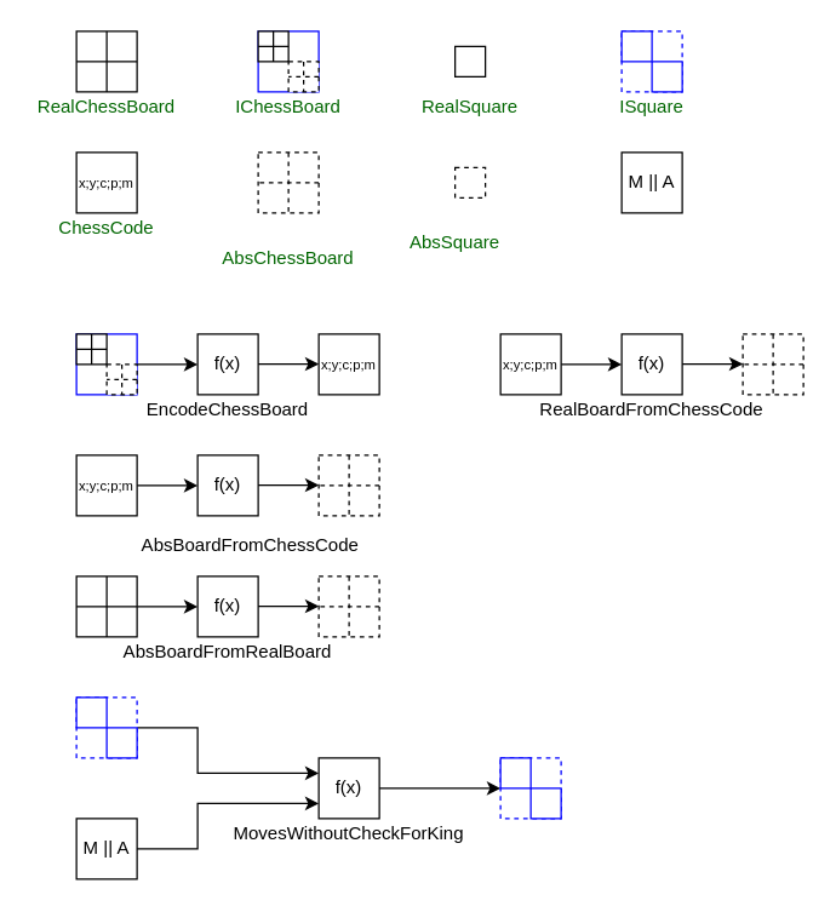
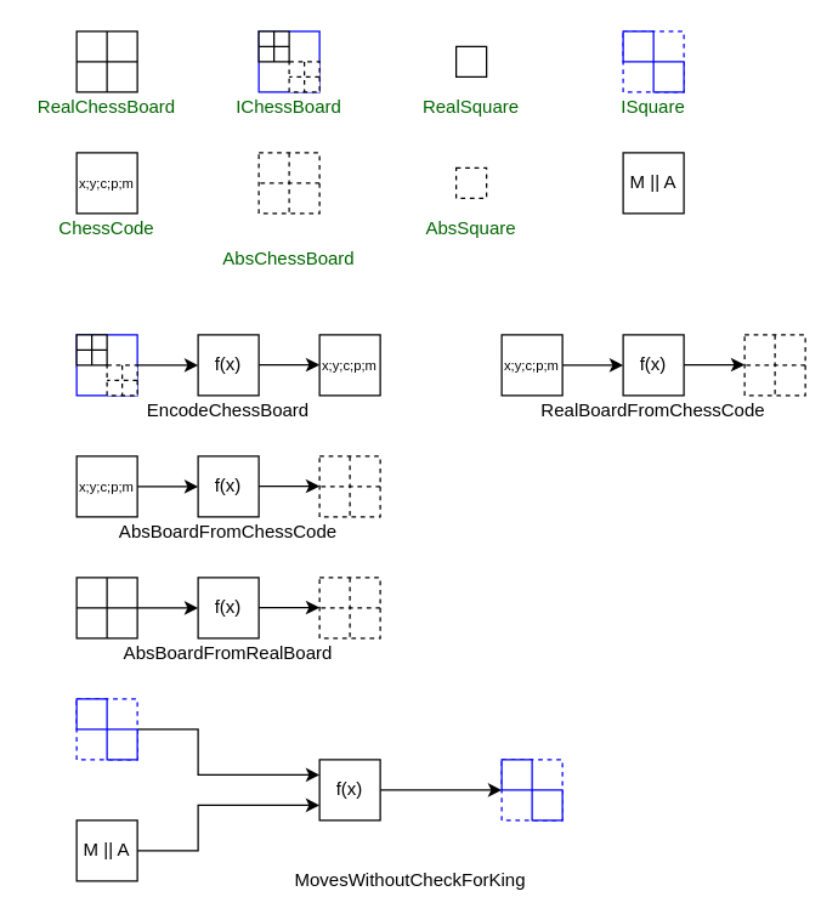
  <mxCell id="0" />
  <mxCell id="1" parent="0" />
  <mxCell id="2" value="f(x)" style="rounded=0;whiteSpace=wrap;html=1;" vertex="1" parent="1"><mxGeometry x="130" y="220" width="40" height="40" as="geometry" /></mxCell>
  <mxCell id="3" value="EncodeChessBoard" style="text;html=1;strokeColor=none;fillColor=none;align=center;verticalAlign=middle;whiteSpace=wrap;rounded=0;" vertex="1" parent="1"><mxGeometry x="90" y="260" width="120" height="20" as="geometry" /></mxCell>
  <mxCell id="4" value="" style="endArrow=classic;html=1;rounded=0;entryX=0;entryY=0.5;entryDx=0;entryDy=0;" edge="1" parent="1" target="2"><mxGeometry width="50" height="50" relative="1" as="geometry"><mxPoint x="90" y="240" as="sourcePoint" /><mxPoint x="280" y="290" as="targetPoint" /></mxGeometry></mxCell>
  <mxCell id="5" value="" style="endArrow=classic;html=1;rounded=0;entryX=0;entryY=0.5;entryDx=0;entryDy=0;" edge="1" parent="1"><mxGeometry width="50" height="50" relative="1" as="geometry"><mxPoint x="170" y="239.76" as="sourcePoint" /><mxPoint x="210" y="239.76" as="targetPoint" /></mxGeometry></mxCell>
  <mxCell id="6" value="&lt;font color=&quot;#006600&quot;&gt;IChessBoard&lt;/font&gt;" style="text;html=1;strokeColor=none;fillColor=none;align=center;verticalAlign=middle;whiteSpace=wrap;rounded=0;" vertex="1" parent="1"><mxGeometry x="155" y="60" width="70" height="20" as="geometry" /></mxCell>
  <mxCell id="7" value="&lt;font color=&quot;#006600&quot;&gt;ChessCode&lt;/font&gt;" style="text;html=1;strokeColor=none;fillColor=none;align=center;verticalAlign=middle;whiteSpace=wrap;rounded=0;" vertex="1" parent="1"><mxGeometry x="40" y="140" width="60" height="20" as="geometry" /></mxCell>
  <mxCell id="8" value="f(x)" style="rounded=0;whiteSpace=wrap;html=1;" vertex="1" parent="1"><mxGeometry x="130" y="300" width="40" height="40" as="geometry" /></mxCell>
- <mxCell id="9" value="AbsBoardFromChessCode" style="text;html=1;strokeColor=none;fillColor=none;align=center;verticalAlign=middle;whiteSpace=wrap;rounded=0;" vertex="1" parent="1"><mxGeometry x="85" y="350" width="160" height="20" as="geometry" /></mxCell>
+ <mxCell id="9" value="AbsBoardFromChessCode" style="text;html=1;strokeColor=none;fillColor=none;align=center;verticalAlign=middle;whiteSpace=wrap;rounded=0;" vertex="1" parent="1"><mxGeometry x="70" y="340" width="160" height="20" as="geometry" /></mxCell>
  <mxCell id="10" value="" style="endArrow=classic;html=1;rounded=0;entryX=0;entryY=0.5;entryDx=0;entryDy=0;" edge="1" parent="1" target="8"><mxGeometry width="50" height="50" relative="1" as="geometry"><mxPoint x="90" y="320" as="sourcePoint" /><mxPoint x="280" y="370" as="targetPoint" /></mxGeometry></mxCell>
  <mxCell id="11" value="" style="endArrow=classic;html=1;rounded=0;entryX=0;entryY=0.5;entryDx=0;entryDy=0;" edge="1" parent="1"><mxGeometry width="50" height="50" relative="1" as="geometry"><mxPoint x="170" y="319.76" as="sourcePoint" /><mxPoint x="210" y="319.76" as="targetPoint" /></mxGeometry></mxCell>
  <mxCell id="12" value="&lt;span style=&quot;color: rgb(0 , 102 , 0)&quot;&gt;AbsChessBoard&lt;/span&gt;" style="text;html=1;strokeColor=none;fillColor=none;align=center;verticalAlign=middle;whiteSpace=wrap;rounded=0;" vertex="1" parent="1"><mxGeometry x="145" y="160" width="90" height="20" as="geometry" /></mxCell>
  <mxCell id="13" value="f(x)" style="rounded=0;whiteSpace=wrap;html=1;" vertex="1" parent="1"><mxGeometry x="130" y="380" width="40" height="40" as="geometry" /></mxCell>
  <mxCell id="14" value="AbsBoardFromRealBoard" style="text;html=1;strokeColor=none;fillColor=none;align=center;verticalAlign=middle;whiteSpace=wrap;rounded=0;" vertex="1" parent="1"><mxGeometry x="70" y="420" width="160" height="20" as="geometry" /></mxCell>
  <mxCell id="15" value="" style="endArrow=classic;html=1;rounded=0;entryX=0;entryY=0.5;entryDx=0;entryDy=0;" edge="1" parent="1" target="13"><mxGeometry width="50" height="50" relative="1" as="geometry"><mxPoint x="90" y="400" as="sourcePoint" /><mxPoint x="280" y="450" as="targetPoint" /></mxGeometry></mxCell>
  <mxCell id="16" value="" style="endArrow=classic;html=1;rounded=0;entryX=0;entryY=0.5;entryDx=0;entryDy=0;" edge="1" parent="1"><mxGeometry width="50" height="50" relative="1" as="geometry"><mxPoint x="170" y="399.76" as="sourcePoint" /><mxPoint x="210" y="399.76" as="targetPoint" /></mxGeometry></mxCell>
  <mxCell id="17" value="&lt;span style=&quot;color: rgb(0 , 102 , 0)&quot;&gt;RealChessBoard&lt;/span&gt;" style="text;html=1;strokeColor=none;fillColor=none;align=center;verticalAlign=middle;whiteSpace=wrap;rounded=0;" vertex="1" parent="1"><mxGeometry x="20" y="60" width="100" height="20" as="geometry" /></mxCell>
  <mxCell id="18" value="" style="rounded=0;whiteSpace=wrap;html=1;fontColor=#006600;" vertex="1" parent="1"><mxGeometry x="50" width="40" height="40" as="geometry" y="20" /></mxCell>
  <mxCell id="19" value="" style="endArrow=none;html=1;rounded=0;fontColor=#006600;entryX=0;entryY=0.5;entryDx=0;entryDy=0;exitX=1;exitY=0.5;exitDx=0;exitDy=0;" edge="1" parent="1" source="18" target="18"><mxGeometry width="50" height="50" relative="1" as="geometry"><mxPoint x="180" y="230" as="sourcePoint" /><mxPoint x="230" y="180" as="targetPoint" /></mxGeometry></mxCell>
  <mxCell id="20" value="" style="endArrow=none;html=1;rounded=0;fontColor=#006600;entryX=0.5;entryY=1;entryDx=0;entryDy=0;exitX=0.5;exitY=0;exitDx=0;exitDy=0;" edge="1" parent="1" source="18" target="18"><mxGeometry width="50" height="50" relative="1" as="geometry"><mxPoint x="-60" y="50" as="sourcePoint" /><mxPoint x="-100" y="50" as="targetPoint" /></mxGeometry></mxCell>
  <mxCell id="21" value="&lt;font style=&quot;font-size: 9px&quot; color=&quot;#000000&quot;&gt;x;y;c;p;m&lt;/font&gt;" style="rounded=0;whiteSpace=wrap;html=1;fontColor=#006600;" vertex="1" parent="1"><mxGeometry x="50" y="100" width="40" height="40" as="geometry" /></mxCell>
  <mxCell id="22" value="" style="group" vertex="1" connectable="0" parent="1"><mxGeometry x="170" width="40" height="40" as="geometry" y="20" /></mxCell>
  <mxCell id="23" value="" style="rounded=0;whiteSpace=wrap;html=1;fontColor=#006600;strokeColor=#0000FF;" vertex="1" parent="22"><mxGeometry width="40" height="40" as="geometry" /></mxCell>
  <mxCell id="24" value="" style="rounded=0;whiteSpace=wrap;html=1;fontColor=#006600;" vertex="1" parent="22"><mxGeometry width="20" height="20" as="geometry" /></mxCell>
  <mxCell id="25" value="" style="endArrow=none;html=1;rounded=0;fontColor=#006600;entryX=0;entryY=0.5;entryDx=0;entryDy=0;exitX=1;exitY=0.5;exitDx=0;exitDy=0;" edge="1" parent="22" source="24" target="24"><mxGeometry width="50" height="50" relative="1" as="geometry"><mxPoint x="290" y="210" as="sourcePoint" /><mxPoint x="340" y="160" as="targetPoint" /></mxGeometry></mxCell>
  <mxCell id="26" value="" style="endArrow=none;html=1;rounded=0;fontColor=#006600;entryX=0.5;entryY=1;entryDx=0;entryDy=0;exitX=0.5;exitY=0;exitDx=0;exitDy=0;" edge="1" parent="22" source="24" target="24"><mxGeometry width="50" height="50" relative="1" as="geometry"><mxPoint x="50" y="30" as="sourcePoint" /><mxPoint x="10" y="30" as="targetPoint" /></mxGeometry></mxCell>
  <mxCell id="27" value="" style="rounded=0;whiteSpace=wrap;html=1;fontColor=#006600;dashed=1;" vertex="1" parent="22"><mxGeometry x="20" y="20" width="20" height="20" as="geometry" /></mxCell>
  <mxCell id="28" value="" style="endArrow=none;html=1;rounded=0;fontColor=#006600;entryX=0;entryY=0.5;entryDx=0;entryDy=0;exitX=1;exitY=0.5;exitDx=0;exitDy=0;dashed=1;" edge="1" parent="22" source="27" target="27"><mxGeometry width="50" height="50" relative="1" as="geometry"><mxPoint x="310" y="230" as="sourcePoint" /><mxPoint x="360" y="180" as="targetPoint" /></mxGeometry></mxCell>
  <mxCell id="29" value="" style="endArrow=none;html=1;rounded=0;fontColor=#006600;entryX=0.5;entryY=1;entryDx=0;entryDy=0;exitX=0.5;exitY=0;exitDx=0;exitDy=0;dashed=1;" edge="1" parent="22" source="27" target="27"><mxGeometry width="50" height="50" relative="1" as="geometry"><mxPoint x="70" y="50" as="sourcePoint" /><mxPoint x="30" y="50" as="targetPoint" /></mxGeometry></mxCell>
  <mxCell id="30" value="" style="group" vertex="1" connectable="0" parent="1"><mxGeometry x="50" y="220" width="40" height="40" as="geometry" /></mxCell>
  <mxCell id="31" value="" style="rounded=0;whiteSpace=wrap;html=1;fontColor=#006600;strokeColor=#0000FF;" vertex="1" parent="30"><mxGeometry width="40" height="40" as="geometry" /></mxCell>
  <mxCell id="32" value="" style="rounded=0;whiteSpace=wrap;html=1;fontColor=#006600;" vertex="1" parent="30"><mxGeometry width="20" height="20" as="geometry" /></mxCell>
  <mxCell id="33" value="" style="endArrow=none;html=1;rounded=0;fontColor=#006600;entryX=0;entryY=0.5;entryDx=0;entryDy=0;exitX=1;exitY=0.5;exitDx=0;exitDy=0;" edge="1" parent="30" source="32" target="32"><mxGeometry width="50" height="50" relative="1" as="geometry"><mxPoint x="290" y="210" as="sourcePoint" /><mxPoint x="340" y="160" as="targetPoint" /></mxGeometry></mxCell>
  <mxCell id="34" value="" style="endArrow=none;html=1;rounded=0;fontColor=#006600;entryX=0.5;entryY=1;entryDx=0;entryDy=0;exitX=0.5;exitY=0;exitDx=0;exitDy=0;" edge="1" parent="30" source="32" target="32"><mxGeometry width="50" height="50" relative="1" as="geometry"><mxPoint x="50" y="30" as="sourcePoint" /><mxPoint x="10" y="30" as="targetPoint" /></mxGeometry></mxCell>
  <mxCell id="35" value="" style="rounded=0;whiteSpace=wrap;html=1;fontColor=#006600;dashed=1;" vertex="1" parent="30"><mxGeometry x="20" y="20" width="20" height="20" as="geometry" /></mxCell>
  <mxCell id="36" value="" style="endArrow=none;html=1;rounded=0;fontColor=#006600;entryX=0;entryY=0.5;entryDx=0;entryDy=0;exitX=1;exitY=0.5;exitDx=0;exitDy=0;dashed=1;" edge="1" parent="30" source="35" target="35"><mxGeometry width="50" height="50" relative="1" as="geometry"><mxPoint x="310" y="230" as="sourcePoint" /><mxPoint x="360" y="180" as="targetPoint" /></mxGeometry></mxCell>
  <mxCell id="37" value="" style="endArrow=none;html=1;rounded=0;fontColor=#006600;entryX=0.5;entryY=1;entryDx=0;entryDy=0;exitX=0.5;exitY=0;exitDx=0;exitDy=0;dashed=1;" edge="1" parent="30" source="35" target="35"><mxGeometry width="50" height="50" relative="1" as="geometry"><mxPoint x="70" y="50" as="sourcePoint" /><mxPoint x="30" y="50" as="targetPoint" /></mxGeometry></mxCell>
  <mxCell id="38" value="&lt;font style=&quot;font-size: 9px&quot; color=&quot;#000000&quot;&gt;x;y;c;p;m&lt;/font&gt;" style="rounded=0;whiteSpace=wrap;html=1;fontColor=#006600;" vertex="1" parent="1"><mxGeometry x="210" y="220" width="40" height="40" as="geometry" /></mxCell>
  <mxCell id="39" value="&lt;font style=&quot;font-size: 9px&quot; color=&quot;#000000&quot;&gt;x;y;c;p;m&lt;/font&gt;" style="rounded=0;whiteSpace=wrap;html=1;fontColor=#006600;" vertex="1" parent="1"><mxGeometry x="50" y="300" width="40" height="40" as="geometry" /></mxCell>
  <mxCell id="40" value="" style="group" vertex="1" connectable="0" parent="1"><mxGeometry x="170" y="100" width="40" height="40" as="geometry" /></mxCell>
  <mxCell id="41" value="" style="rounded=0;whiteSpace=wrap;html=1;fontColor=#006600;dashed=1;" vertex="1" parent="40"><mxGeometry width="40" height="40" as="geometry" /></mxCell>
  <mxCell id="42" value="" style="endArrow=none;html=1;rounded=0;fontColor=#006600;entryX=0;entryY=0.5;entryDx=0;entryDy=0;exitX=1;exitY=0.5;exitDx=0;exitDy=0;dashed=1;" edge="1" parent="40" source="41" target="41"><mxGeometry width="50" height="50" relative="1" as="geometry"><mxPoint x="100" y="130" as="sourcePoint" /><mxPoint x="150" y="80" as="targetPoint" /></mxGeometry></mxCell>
  <mxCell id="43" value="" style="endArrow=none;html=1;rounded=0;fontColor=#006600;entryX=0.5;entryY=1;entryDx=0;entryDy=0;exitX=0.5;exitY=0;exitDx=0;exitDy=0;dashed=1;" edge="1" parent="40" source="41" target="41"><mxGeometry width="50" height="50" relative="1" as="geometry"><mxPoint x="-140" y="-50" as="sourcePoint" /><mxPoint x="-180" y="-50" as="targetPoint" /></mxGeometry></mxCell>
  <mxCell id="44" value="" style="group" vertex="1" connectable="0" parent="1"><mxGeometry x="210" y="300" width="40" height="40" as="geometry" /></mxCell>
  <mxCell id="45" value="" style="rounded=0;whiteSpace=wrap;html=1;fontColor=#006600;dashed=1;" vertex="1" parent="44"><mxGeometry width="40" height="40" as="geometry" /></mxCell>
  <mxCell id="46" value="" style="endArrow=none;html=1;rounded=0;fontColor=#006600;entryX=0;entryY=0.5;entryDx=0;entryDy=0;exitX=1;exitY=0.5;exitDx=0;exitDy=0;dashed=1;" edge="1" parent="44" source="45" target="45"><mxGeometry width="50" height="50" relative="1" as="geometry"><mxPoint x="100" y="130" as="sourcePoint" /><mxPoint x="150" y="80" as="targetPoint" /></mxGeometry></mxCell>
  <mxCell id="47" value="" style="endArrow=none;html=1;rounded=0;fontColor=#006600;entryX=0.5;entryY=1;entryDx=0;entryDy=0;exitX=0.5;exitY=0;exitDx=0;exitDy=0;dashed=1;" edge="1" parent="44" source="45" target="45"><mxGeometry width="50" height="50" relative="1" as="geometry"><mxPoint x="-140" y="-50" as="sourcePoint" /><mxPoint x="-180" y="-50" as="targetPoint" /></mxGeometry></mxCell>
  <mxCell id="48" value="" style="rounded=0;whiteSpace=wrap;html=1;fontColor=#006600;" vertex="1" parent="1"><mxGeometry x="50" y="380" width="40" height="40" as="geometry" /></mxCell>
  <mxCell id="49" value="" style="endArrow=none;html=1;rounded=0;fontColor=#006600;entryX=0;entryY=0.5;entryDx=0;entryDy=0;exitX=1;exitY=0.5;exitDx=0;exitDy=0;" edge="1" parent="1" source="48" target="48"><mxGeometry width="50" height="50" relative="1" as="geometry"><mxPoint x="180" y="590" as="sourcePoint" /><mxPoint x="230" y="540" as="targetPoint" /></mxGeometry></mxCell>
  <mxCell id="50" value="" style="endArrow=none;html=1;rounded=0;fontColor=#006600;entryX=0.5;entryY=1;entryDx=0;entryDy=0;exitX=0.5;exitY=0;exitDx=0;exitDy=0;" edge="1" parent="1" source="48" target="48"><mxGeometry width="50" height="50" relative="1" as="geometry"><mxPoint x="-60" y="410" as="sourcePoint" /><mxPoint x="-100" y="410" as="targetPoint" /></mxGeometry></mxCell>
  <mxCell id="51" value="" style="group" vertex="1" connectable="0" parent="1"><mxGeometry x="210" y="380" width="40" height="40" as="geometry" /></mxCell>
  <mxCell id="52" value="" style="rounded=0;whiteSpace=wrap;html=1;fontColor=#006600;dashed=1;" vertex="1" parent="51"><mxGeometry width="40" height="40" as="geometry" /></mxCell>
  <mxCell id="53" value="" style="endArrow=none;html=1;rounded=0;fontColor=#006600;entryX=0;entryY=0.5;entryDx=0;entryDy=0;exitX=1;exitY=0.5;exitDx=0;exitDy=0;dashed=1;" edge="1" parent="51" source="52" target="52"><mxGeometry width="50" height="50" relative="1" as="geometry"><mxPoint x="100" y="130" as="sourcePoint" /><mxPoint x="150" y="80" as="targetPoint" /></mxGeometry></mxCell>
  <mxCell id="54" value="" style="endArrow=none;html=1;rounded=0;fontColor=#006600;entryX=0.5;entryY=1;entryDx=0;entryDy=0;exitX=0.5;exitY=0;exitDx=0;exitDy=0;dashed=1;" edge="1" parent="51" source="52" target="52"><mxGeometry width="50" height="50" relative="1" as="geometry"><mxPoint x="-140" y="-50" as="sourcePoint" /><mxPoint x="-180" y="-50" as="targetPoint" /></mxGeometry></mxCell>
  <mxCell id="55" value="" style="rounded=0;whiteSpace=wrap;html=1;fontColor=#006600;" vertex="1" parent="1"><mxGeometry x="300" y="30" width="20" height="20" as="geometry" /></mxCell>
  <mxCell id="56" value="&lt;span style=&quot;color: rgb(0 , 102 , 0)&quot;&gt;RealSquare&lt;/span&gt;" style="text;html=1;strokeColor=none;fillColor=none;align=center;verticalAlign=middle;whiteSpace=wrap;rounded=0;" vertex="1" parent="1"><mxGeometry x="260" y="60" width="100" height="20" as="geometry" /></mxCell>
  <mxCell id="57" value="" style="rounded=0;whiteSpace=wrap;html=1;fontColor=#006600;dashed=1;" vertex="1" parent="1"><mxGeometry x="300" y="110" width="20" height="20" as="geometry" /></mxCell>
- <mxCell id="58" value="&lt;span style=&quot;color: rgb(0 , 102 , 0)&quot;&gt;AbsSquare&lt;/span&gt;" style="text;html=1;strokeColor=none;fillColor=none;align=center;verticalAlign=middle;whiteSpace=wrap;rounded=0;" vertex="1" parent="1"><mxGeometry x="250" y="150" width="100" height="20" as="geometry" /></mxCell>
+ <mxCell id="58" value="&lt;span style=&quot;color: rgb(0 , 102 , 0)&quot;&gt;AbsSquare&lt;/span&gt;" style="text;html=1;strokeColor=none;fillColor=none;align=center;verticalAlign=middle;whiteSpace=wrap;rounded=0;" vertex="1" parent="1"><mxGeometry x="260" y="140" width="100" height="20" as="geometry" /></mxCell>
  <mxCell id="59" value="" style="rounded=0;whiteSpace=wrap;html=1;fontColor=#006600;strokeColor=#0000FF;dashed=1;" vertex="1" parent="1"><mxGeometry x="410" width="40" height="40" as="geometry" y="20" /></mxCell>
  <mxCell id="60" value="" style="rounded=0;whiteSpace=wrap;html=1;fontColor=#006600;strokeColor=#0000FF;" vertex="1" parent="1"><mxGeometry x="430" y="40" width="20" height="20" as="geometry" /></mxCell>
  <mxCell id="61" value="" style="rounded=0;whiteSpace=wrap;html=1;fontColor=#006600;strokeColor=#0000FF;" vertex="1" parent="1"><mxGeometry x="410" width="20" height="20" as="geometry" y="20" /></mxCell>
  <mxCell id="62" value="&lt;span style=&quot;color: rgb(0 , 102 , 0)&quot;&gt;ISquare&lt;/span&gt;" style="text;html=1;strokeColor=none;fillColor=none;align=center;verticalAlign=middle;whiteSpace=wrap;rounded=0;" vertex="1" parent="1"><mxGeometry x="380" y="60" width="100" height="20" as="geometry" /></mxCell>
  <mxCell id="63" value="&lt;font color=&quot;#000000&quot;&gt;M || A&lt;/font&gt;" style="rounded=0;whiteSpace=wrap;html=1;fontColor=#006600;" vertex="1" parent="1"><mxGeometry x="410" y="100" width="40" height="40" as="geometry" /></mxCell>
  <mxCell id="64" value="f(x)" style="rounded=0;whiteSpace=wrap;html=1;" vertex="1" parent="1"><mxGeometry x="210" y="500" width="40" height="40" as="geometry" /></mxCell>
- <mxCell id="65" value="MovesWithoutCheckForKing" style="text;html=1;strokeColor=none;fillColor=none;align=center;verticalAlign=middle;whiteSpace=wrap;rounded=0;" vertex="1" parent="1"><mxGeometry x="150" y="540" width="160" height="20" as="geometry" /></mxCell>
+ <mxCell id="65" value="MovesWithoutCheckForKing" style="text;html=1;strokeColor=none;fillColor=none;align=center;verticalAlign=middle;whiteSpace=wrap;rounded=0;" vertex="1" parent="1"><mxGeometry x="190" y="570" width="160" height="20" as="geometry" /></mxCell>
  <mxCell id="66" value="" style="endArrow=classic;html=1;rounded=0;entryX=0;entryY=0.25;entryDx=0;entryDy=0;exitX=1;exitY=0;exitDx=0;exitDy=0;" edge="1" parent="1" target="64" source="69"><mxGeometry width="50" height="50" relative="1" as="geometry"><mxPoint x="90" y="520" as="sourcePoint" /><mxPoint x="280" y="570" as="targetPoint" /><Array as="points"><mxPoint x="130" y="480" /><mxPoint x="130" y="510" /></Array></mxGeometry></mxCell>
  <mxCell id="67" value="" style="endArrow=classic;html=1;rounded=0;entryX=0;entryY=0.5;entryDx=0;entryDy=0;exitX=1;exitY=0.5;exitDx=0;exitDy=0;" edge="1" parent="1" source="64"><mxGeometry width="50" height="50" relative="1" as="geometry"><mxPoint x="270" y="530" as="sourcePoint" /><mxPoint x="330" y="520" as="targetPoint" /></mxGeometry></mxCell>
  <mxCell id="68" value="" style="rounded=0;whiteSpace=wrap;html=1;fontColor=#006600;strokeColor=#0000FF;dashed=1;" vertex="1" parent="1"><mxGeometry x="50" y="460" width="40" height="40" as="geometry" /></mxCell>
  <mxCell id="69" value="" style="rounded=0;whiteSpace=wrap;html=1;fontColor=#006600;strokeColor=#0000FF;" vertex="1" parent="1"><mxGeometry x="70" y="480" width="20" height="20" as="geometry" /></mxCell>
  <mxCell id="70" value="" style="rounded=0;whiteSpace=wrap;html=1;fontColor=#006600;strokeColor=#0000FF;" vertex="1" parent="1"><mxGeometry x="50" y="460" width="20" height="20" as="geometry" /></mxCell>
  <mxCell id="71" value="&lt;font color=&quot;#000000&quot;&gt;M || A&lt;/font&gt;" style="rounded=0;whiteSpace=wrap;html=1;fontColor=#006600;" vertex="1" parent="1"><mxGeometry x="50" y="540" width="40" height="40" as="geometry" /></mxCell>
  <mxCell id="72" value="" style="endArrow=classic;html=1;rounded=0;entryX=0;entryY=0.75;entryDx=0;entryDy=0;exitX=1;exitY=0.5;exitDx=0;exitDy=0;" edge="1" parent="1" source="71" target="64"><mxGeometry width="50" height="50" relative="1" as="geometry"><mxPoint x="110" y="570" as="sourcePoint" /><mxPoint x="190" y="600" as="targetPoint" /><Array as="points"><mxPoint x="130" y="560" /><mxPoint x="130" y="530" /></Array></mxGeometry></mxCell>
  <mxCell id="73" value="" style="rounded=0;whiteSpace=wrap;html=1;fontColor=#006600;strokeColor=#0000FF;dashed=1;" vertex="1" parent="1"><mxGeometry x="330" y="500" width="40" height="40" as="geometry" /></mxCell>
  <mxCell id="74" value="" style="rounded=0;whiteSpace=wrap;html=1;fontColor=#006600;strokeColor=#0000FF;" vertex="1" parent="1"><mxGeometry x="350" y="520" width="20" height="20" as="geometry" /></mxCell>
  <mxCell id="75" value="" style="rounded=0;whiteSpace=wrap;html=1;fontColor=#006600;strokeColor=#0000FF;" vertex="1" parent="1"><mxGeometry x="330" y="500" width="20" height="20" as="geometry" /></mxCell>
  <mxCell id="76" value="f(x)" style="rounded=0;whiteSpace=wrap;html=1;" vertex="1" parent="1"><mxGeometry x="410" y="220" width="40" height="40" as="geometry" /></mxCell>
  <mxCell id="77" value="RealBoardFromChessCode" style="text;html=1;strokeColor=none;fillColor=none;align=center;verticalAlign=middle;whiteSpace=wrap;rounded=0;" vertex="1" parent="1"><mxGeometry x="350" y="260" width="160" height="20" as="geometry" /></mxCell>
  <mxCell id="78" value="" style="endArrow=classic;html=1;rounded=0;entryX=0;entryY=0.5;entryDx=0;entryDy=0;" edge="1" parent="1" target="76"><mxGeometry width="50" height="50" relative="1" as="geometry"><mxPoint x="370" y="240" as="sourcePoint" /><mxPoint x="560" y="290" as="targetPoint" /></mxGeometry></mxCell>
  <mxCell id="79" value="" style="endArrow=classic;html=1;rounded=0;entryX=0;entryY=0.5;entryDx=0;entryDy=0;" edge="1" parent="1"><mxGeometry width="50" height="50" relative="1" as="geometry"><mxPoint x="450" y="239.76" as="sourcePoint" /><mxPoint x="490" y="239.76" as="targetPoint" /></mxGeometry></mxCell>
  <mxCell id="80" value="&lt;font style=&quot;font-size: 9px&quot; color=&quot;#000000&quot;&gt;x;y;c;p;m&lt;/font&gt;" style="rounded=0;whiteSpace=wrap;html=1;fontColor=#006600;" vertex="1" parent="1"><mxGeometry x="330" y="220" width="40" height="40" as="geometry" /></mxCell>
  <mxCell id="81" value="" style="group" vertex="1" connectable="0" parent="1"><mxGeometry x="490" y="220" width="40" height="40" as="geometry" /></mxCell>
  <mxCell id="82" value="" style="rounded=0;whiteSpace=wrap;html=1;fontColor=#006600;dashed=1;" vertex="1" parent="81"><mxGeometry width="40" height="40" as="geometry" /></mxCell>
  <mxCell id="83" value="" style="endArrow=none;html=1;rounded=0;fontColor=#006600;entryX=0;entryY=0.5;entryDx=0;entryDy=0;exitX=1;exitY=0.5;exitDx=0;exitDy=0;dashed=1;" edge="1" parent="81" source="82" target="82"><mxGeometry width="50" height="50" relative="1" as="geometry"><mxPoint x="100" y="130" as="sourcePoint" /><mxPoint x="150" y="80" as="targetPoint" /></mxGeometry></mxCell>
  <mxCell id="84" value="" style="endArrow=none;html=1;rounded=0;fontColor=#006600;entryX=0.5;entryY=1;entryDx=0;entryDy=0;exitX=0.5;exitY=0;exitDx=0;exitDy=0;dashed=1;" edge="1" parent="81" source="82" target="82"><mxGeometry width="50" height="50" relative="1" as="geometry"><mxPoint x="-140" y="-50" as="sourcePoint" /><mxPoint x="-180" y="-50" as="targetPoint" /></mxGeometry></mxCell>
